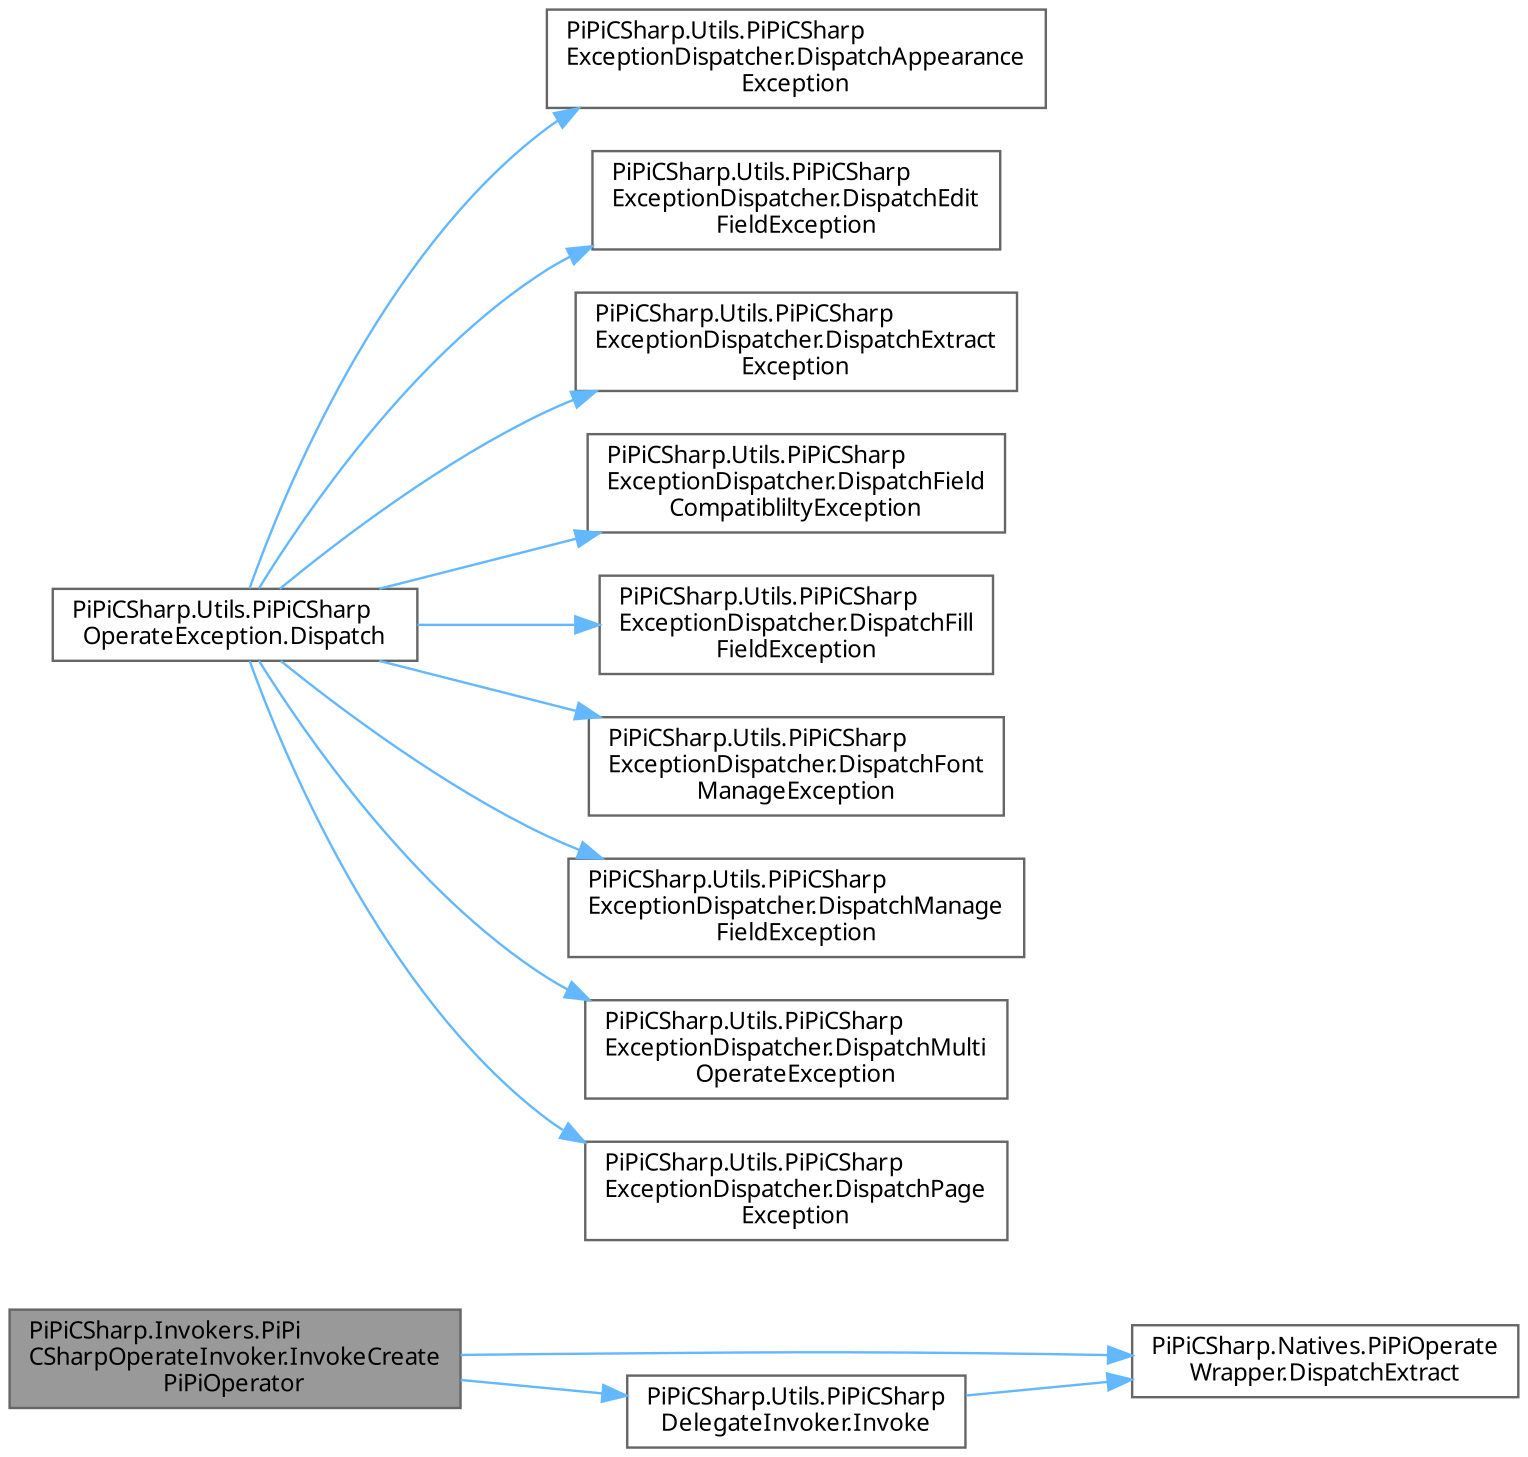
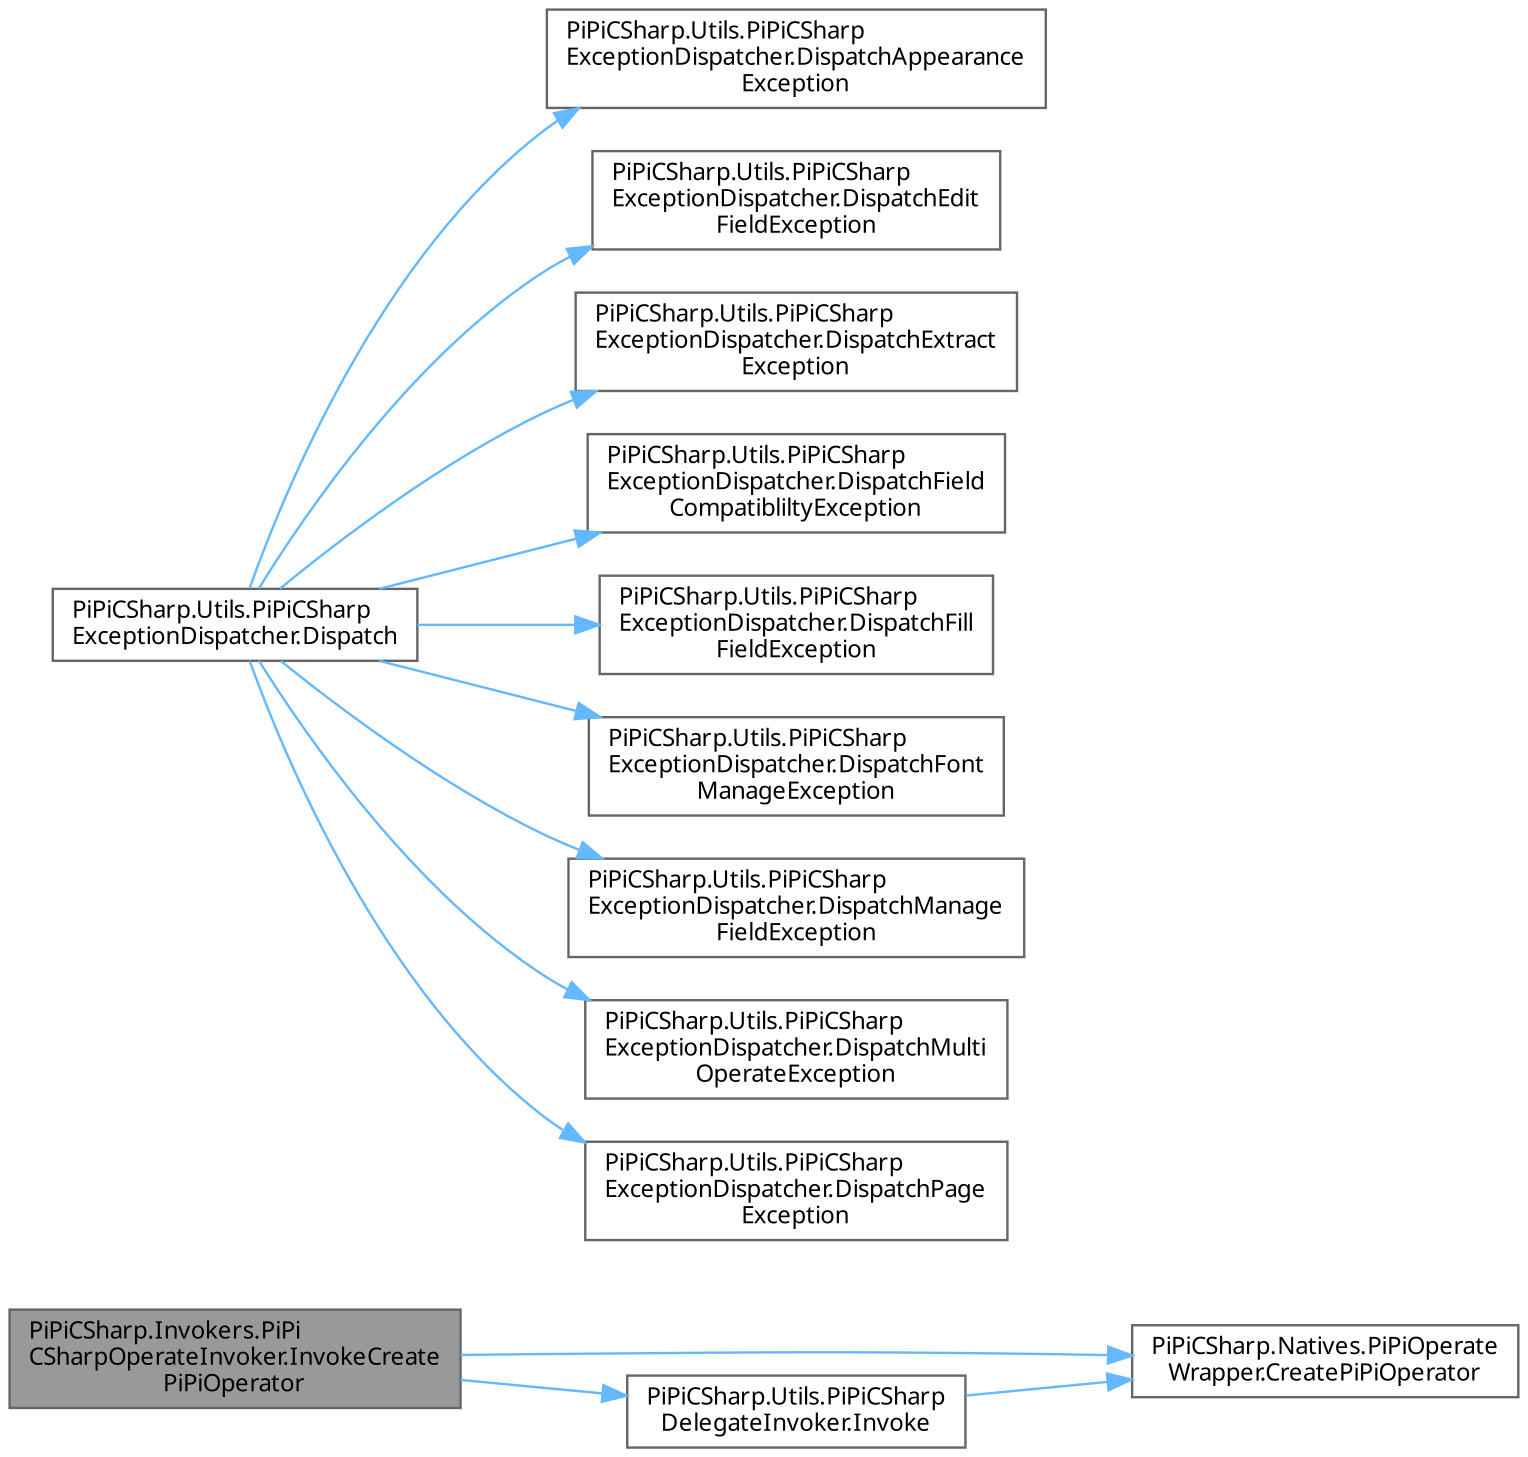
  digraph {
    fontname="Noto Sans"
    rankdir=LR
    node [color=grey40 fillcolor=white fontname="Noto Sans" fontsize=10 shape=box style=filled]
    edge [color=steelblue1 fontname="Noto Sans" fontsize=10 labelfontname=Helvetica labelfontsize=10 style=solid]
    n1 [color=gray40 fillcolor=grey60 fontcolor=black height=0.2 label="PiPiCSharp.Invokers.PiPi\lCSharpOperateInvoker.InvokeCreate\lPiPiOperator" width=0.4]
-   n2 [height=0.2 label="PiPiCSharp.Natives.PiPiOperate\lWrapper.DispatchExtract" width=0.4]
+   n2 [height=0.2 label="PiPiCSharp.Natives.PiPiOperate\lWrapper.CreatePiPiOperator" width=0.4]
    n3 [height=0.2 label="PiPiCSharp.Utils.PiPiCSharp\lDelegateInvoker.Invoke" width=0.4]
-   n4 [height=0.2 label="PiPiCSharp.Utils.PiPiCSharp\lOperateException.Dispatch" width=0.4]
+   n4 [height=0.2 label="PiPiCSharp.Utils.PiPiCSharp\lExceptionDispatcher.Dispatch" width=0.4]
    n5 [height=0.2 label="PiPiCSharp.Utils.PiPiCSharp\lExceptionDispatcher.DispatchAppearance\lException" width=0.4]
    n6 [height=0.2 label="PiPiCSharp.Utils.PiPiCSharp\lExceptionDispatcher.DispatchEdit\lFieldException" width=0.4]
    n7 [height=0.2 label="PiPiCSharp.Utils.PiPiCSharp\lExceptionDispatcher.DispatchExtract\lException" width=0.4]
    n8 [height=0.2 label="PiPiCSharp.Utils.PiPiCSharp\lExceptionDispatcher.DispatchField\lCompatibliltyException" width=0.4]
    n9 [height=0.2 label="PiPiCSharp.Utils.PiPiCSharp\lExceptionDispatcher.DispatchFill\lFieldException" width=0.4]
    n10 [height=0.2 label="PiPiCSharp.Utils.PiPiCSharp\lExceptionDispatcher.DispatchFont\lManageException" width=0.4]
    n11 [height=0.2 label="PiPiCSharp.Utils.PiPiCSharp\lExceptionDispatcher.DispatchManage\lFieldException" width=0.4]
    n12 [height=0.2 label="PiPiCSharp.Utils.PiPiCSharp\lExceptionDispatcher.DispatchMulti\lOperateException" width=0.4]
    n13 [height=0.2 label="PiPiCSharp.Utils.PiPiCSharp\lExceptionDispatcher.DispatchPage\lException" width=0.4]
    n1 -> n2
    n1 -> n3
    n3 -> n2
    n4 -> n5
    n4 -> n6
    n4 -> n7
    n4 -> n8
    n4 -> n9
    n4 -> n10
    n4 -> n11
    n4 -> n12
    n4 -> n13
  }
